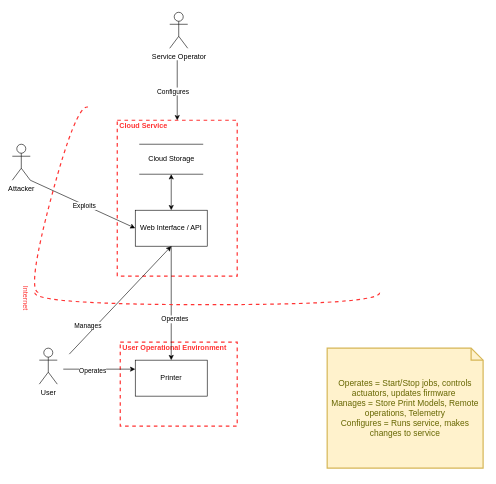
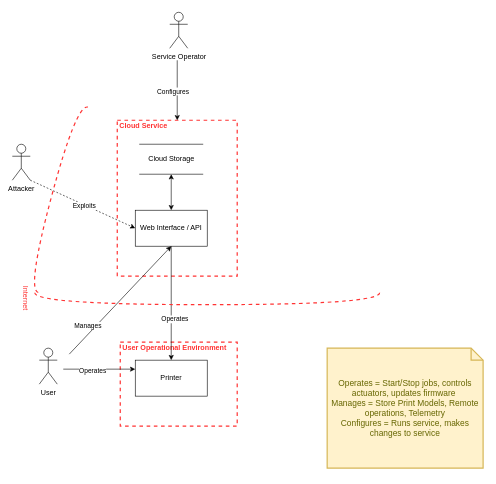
  <mxCell id="0" />
  <mxCell id="1" parent="0" />
  <mxCell id="2" value="Cloud Service" style="html=1;fontColor=#FF3333;fontStyle=1;align=left;verticalAlign=top;spacing=0;labelBorderColor=none;fillColor=none;dashed=1;strokeWidth=2;strokeColor=#FF3333;spacingLeft=4;spacingTop=-3;" parent="1" vertex="1"><mxGeometry x="195" y="200" width="200" height="260" as="geometry" /></mxCell>
  <mxCell id="3" value="User Operational Environment" style="html=1;fontColor=#FF3333;fontStyle=1;align=left;verticalAlign=top;spacing=0;labelBorderColor=none;fillColor=none;dashed=1;strokeWidth=2;strokeColor=#FF3333;spacingLeft=4;spacingTop=-3;" parent="1" vertex="1"><mxGeometry x="200" y="570" width="195" height="140" as="geometry" /></mxCell>
  <mxCell id="4" value="User" style="shape=umlActor;verticalLabelPosition=bottom;verticalAlign=top;html=1;outlineConnect=0;" parent="1" vertex="1"><mxGeometry x="65" y="580" width="30" height="60" as="geometry" /></mxCell>
  <mxCell id="5" value="Printer" style="rounded=0;whiteSpace=wrap;html=1;" parent="1" vertex="1"><mxGeometry x="225" y="600" width="120" height="60" as="geometry" /></mxCell>
  <mxCell id="6" value="Service Operator" style="shape=umlActor;verticalLabelPosition=bottom;verticalAlign=top;html=1;outlineConnect=0;" parent="1" vertex="1"><mxGeometry x="282.5" y="20" width="30" height="60" as="geometry" /></mxCell>
  <mxCell id="7" value="Attacker" style="shape=umlActor;verticalLabelPosition=bottom;verticalAlign=top;html=1;outlineConnect=0;" parent="1" vertex="1"><mxGeometry x="20" y="240" width="30" height="60" as="geometry" /></mxCell>
  <mxCell id="8" value="" style="endArrow=classic;startArrow=classic;html=1;fontColor=#FF3333;rounded=0;" parent="1" source="5" edge="1"><mxGeometry width="50" height="50" relative="1" as="geometry"><mxPoint x="175" y="540" as="sourcePoint" /><mxPoint x="285" y="400" as="targetPoint" /></mxGeometry></mxCell>
  <mxCell id="9" value="Operates" style="edgeLabel;html=1;align=center;verticalAlign=middle;resizable=0;points=[];" parent="8" vertex="1" connectable="0"><mxGeometry x="-0.32" y="-5" relative="1" as="geometry"><mxPoint y="-1" as="offset" /></mxGeometry></mxCell>
  <mxCell id="10" value="" style="endArrow=classic;html=1;fontColor=#FF3333;rounded=0;entryX=0;entryY=0.25;entryDx=0;entryDy=0;" parent="1" target="5" edge="1"><mxGeometry width="50" height="50" relative="1" as="geometry"><mxPoint x="105" y="615" as="sourcePoint" /><mxPoint x="225" y="650" as="targetPoint" /></mxGeometry></mxCell>
  <mxCell id="11" value="Operates" style="edgeLabel;html=1;align=center;verticalAlign=middle;resizable=0;points=[];" parent="10" vertex="1" connectable="0"><mxGeometry x="-0.208" y="-2" relative="1" as="geometry"><mxPoint as="offset" /></mxGeometry></mxCell>
  <mxCell id="12" value="Internet&amp;nbsp;" style="shape=requiredInterface;html=1;verticalLabelPosition=bottom;dashed=1;strokeColor=#FF3333;strokeWidth=2;fillColor=none;fontColor=#FF3333;align=center;verticalAlign=top;labelPosition=center;rotation=90;" parent="1" vertex="1"><mxGeometry x="335" y="210" width="20" height="575" as="geometry" /></mxCell>
  <mxCell id="13" value="Web Interface / API" style="rounded=0;whiteSpace=wrap;html=1;" parent="1" vertex="1"><mxGeometry x="225" y="350" width="120" height="60" as="geometry" /></mxCell>
  <mxCell id="14" value="Cloud Storage" style="shape=partialRectangle;whiteSpace=wrap;html=1;left=0;right=0;fillColor=none;" parent="1" vertex="1"><mxGeometry x="232.5" y="240" width="105" height="50" as="geometry" /></mxCell>
  <mxCell id="15" value="" style="endArrow=classic;html=1;fontColor=#FF3333;rounded=0;entryX=0.5;entryY=1;entryDx=0;entryDy=0;" parent="1" target="13" edge="1"><mxGeometry width="50" height="50" relative="1" as="geometry"><mxPoint x="115" y="590" as="sourcePoint" /><mxPoint x="185" y="530" as="targetPoint" /></mxGeometry></mxCell>
  <mxCell id="16" value="Manages" style="edgeLabel;html=1;align=center;verticalAlign=middle;resizable=0;points=[];" parent="15" vertex="1" connectable="0"><mxGeometry x="-0.545" y="11" relative="1" as="geometry"><mxPoint y="1" as="offset" /></mxGeometry></mxCell>
  <mxCell id="17" value="" style="shape=requiredInterface;html=1;verticalLabelPosition=bottom;dashed=1;strokeColor=#FF3333;strokeWidth=2;fillColor=none;fontColor=#FF3333;align=center;verticalAlign=top;labelPosition=center;rotation=-165;" parent="1" vertex="1"><mxGeometry x="85" y="170" width="20" height="320" as="geometry" /></mxCell>
- <mxCell id="18" value="" style="endArrow=classic;html=1;fontColor=#FF3333;rounded=0;entryX=0;entryY=0.5;entryDx=0;entryDy=0;exitX=1;exitY=1;exitDx=0;exitDy=0;exitPerimeter=0;" parent="1" source="7" target="13" edge="1"><mxGeometry width="50" height="50" relative="1" as="geometry"><mxPoint x="65" y="280" as="sourcePoint" /><mxPoint x="195" y="340" as="targetPoint" /></mxGeometry></mxCell>
+ <mxCell id="18" value="" style="endArrow=classic;html=1;fontColor=#FF3333;rounded=0;entryX=0;entryY=0.5;entryDx=0;entryDy=0;exitX=1;exitY=1;exitDx=0;exitDy=0;exitPerimeter=0;dashed=1;" parent="1" source="7" target="13" edge="1"><mxGeometry width="50" height="50" relative="1" as="geometry"><mxPoint x="65" y="280" as="sourcePoint" /><mxPoint x="195" y="340" as="targetPoint" /></mxGeometry></mxCell>
  <mxCell id="19" value="Exploits" style="edgeLabel;html=1;align=center;verticalAlign=middle;resizable=0;points=[];" parent="18" vertex="1" connectable="0"><mxGeometry x="0.032" y="-1" relative="1" as="geometry"><mxPoint as="offset" /></mxGeometry></mxCell>
  <mxCell id="20" value="" style="endArrow=classic;html=1;fontColor=#FF3333;rounded=0;" parent="1" target="2" edge="1"><mxGeometry width="50" height="50" relative="1" as="geometry"><mxPoint x="295" y="100" as="sourcePoint" /><mxPoint x="405" y="140" as="targetPoint" /></mxGeometry></mxCell>
  <mxCell id="21" value="Configures" style="edgeLabel;html=1;align=center;verticalAlign=middle;resizable=0;points=[];" parent="20" vertex="1" connectable="0"><mxGeometry x="0.004" y="-8" relative="1" as="geometry"><mxPoint y="1" as="offset" /></mxGeometry></mxCell>
  <mxCell id="22" value="" style="endArrow=classic;startArrow=classic;html=1;fontColor=#FF3333;rounded=0;entryX=0.5;entryY=1;entryDx=0;entryDy=0;" parent="1" source="13" target="14" edge="1"><mxGeometry width="50" height="50" relative="1" as="geometry"><mxPoint x="325" y="340" as="sourcePoint" /><mxPoint x="375" y="290" as="targetPoint" /></mxGeometry></mxCell>
  <mxCell id="23" value="Operates = Start/Stop jobs, controls actuators, updates firmware&amp;nbsp;&lt;br&gt;Manages = Store Print Models, Remote operations, Telemetry&lt;br&gt;Configures = Runs service, makes changes to service" style="shape=note;strokeWidth=2;fontSize=14;size=20;whiteSpace=wrap;html=1;fillColor=#fff2cc;strokeColor=#d6b656;fontColor=#666600;" parent="1" vertex="1"><mxGeometry x="545" y="580" width="260" height="200" as="geometry" /></mxCell>
